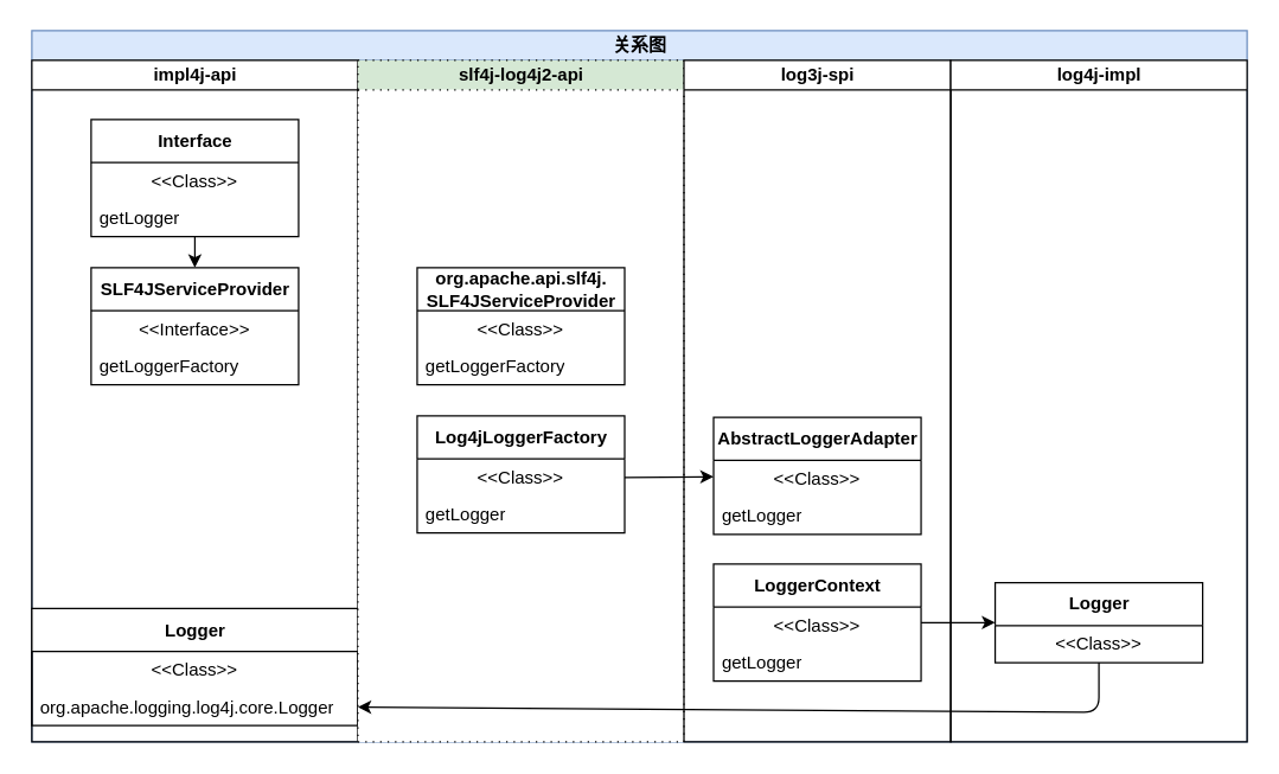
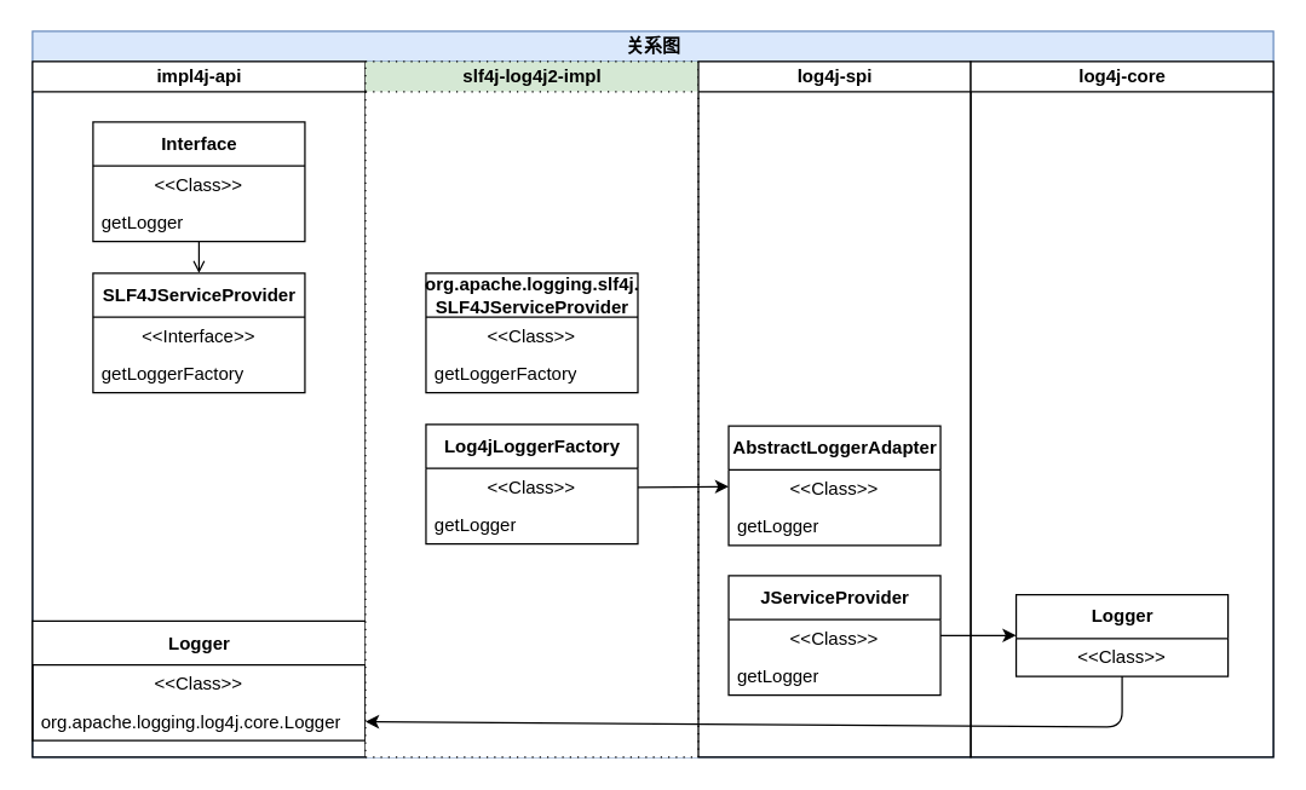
  <mxCell id="0" />
  <mxCell id="1" parent="0" />
  <mxCell id="2" value="关系图" style="swimlane;childLayout=stackLayout;resizeParent=1;resizeParentMax=0;startSize=20;html=1;fillColor=#dae8fc;strokeColor=#6c8ebf;" parent="1" vertex="1"><mxGeometry x="21" y="20" width="820.0" height="480" as="geometry" /></mxCell>
  <mxCell id="3" value="impl4j-api" style="swimlane;startSize=20;html=1;" parent="2" vertex="1"><mxGeometry y="20" width="220.0" height="460" as="geometry" /></mxCell>
- <mxCell id="4" value="" style="edgeStyle=none;html=1;" parent="3" source="5" target="8" edge="1"><mxGeometry relative="1" as="geometry" /></mxCell>
+ <mxCell id="4" value="" style="edgeStyle=none;html=1;endArrow=open;" parent="3" source="5" target="8" edge="1"><mxGeometry relative="1" as="geometry" /></mxCell>
  <mxCell id="5" value="Interface" style="swimlane;fontStyle=1;align=center;verticalAlign=middle;childLayout=stackLayout;horizontal=1;startSize=29;horizontalStack=0;resizeParent=1;resizeParentMax=0;resizeLast=0;collapsible=0;marginBottom=0;html=1;" parent="3" vertex="1"><mxGeometry x="40.0" y="40" width="140" height="79" as="geometry" /></mxCell>
  <mxCell id="6" value="&amp;lt;&amp;lt;Class&amp;gt;&amp;gt;" style="text;html=1;strokeColor=none;fillColor=none;align=center;verticalAlign=middle;spacingLeft=4;spacingRight=4;overflow=hidden;rotatable=0;points=[[0,0.5],[1,0.5]];portConstraint=eastwest;" parent="5" vertex="1"><mxGeometry y="29" width="140" height="25" as="geometry" /></mxCell>
  <mxCell id="7" value="getLogger" style="text;html=1;strokeColor=none;fillColor=none;align=left;verticalAlign=middle;spacingLeft=4;spacingRight=4;overflow=hidden;rotatable=0;points=[[0,0.5],[1,0.5]];portConstraint=eastwest;" parent="5" vertex="1"><mxGeometry y="54" width="140" height="25" as="geometry" /></mxCell>
  <mxCell id="8" value="SLF4JServiceProvider" style="swimlane;fontStyle=1;align=center;verticalAlign=middle;childLayout=stackLayout;horizontal=1;startSize=29;horizontalStack=0;resizeParent=1;resizeParentMax=0;resizeLast=0;collapsible=0;marginBottom=0;html=1;fillColor=rgb(255, 255, 255);" parent="3" vertex="1"><mxGeometry x="40.0" y="140" width="140" height="79" as="geometry" /></mxCell>
  <mxCell id="9" value="&amp;lt;&amp;lt;Interface&amp;gt;&amp;gt;" style="text;html=1;strokeColor=none;fillColor=none;align=center;verticalAlign=middle;spacingLeft=4;spacingRight=4;overflow=hidden;rotatable=0;points=[[0,0.5],[1,0.5]];portConstraint=eastwest;" parent="8" vertex="1"><mxGeometry y="29" width="140" height="25" as="geometry" /></mxCell>
  <mxCell id="10" value="getLoggerFactory" style="text;html=1;strokeColor=none;fillColor=none;align=left;verticalAlign=middle;spacingLeft=4;spacingRight=4;overflow=hidden;rotatable=0;points=[[0,0.5],[1,0.5]];portConstraint=eastwest;" parent="8" vertex="1"><mxGeometry y="54" width="140" height="25" as="geometry" /></mxCell>
  <mxCell id="11" value="Logger" style="swimlane;fontStyle=1;align=center;verticalAlign=middle;childLayout=stackLayout;horizontal=1;startSize=29;horizontalStack=0;resizeParent=1;resizeParentMax=0;resizeLast=0;collapsible=0;marginBottom=0;html=1;fillColor=rgb(255, 255, 255);" parent="3" vertex="1"><mxGeometry x="-4.547e-13" y="370" width="220" height="79" as="geometry" /></mxCell>
  <mxCell id="12" value="&amp;lt;&amp;lt;Class&amp;gt;&amp;gt;" style="text;html=1;strokeColor=none;fillColor=none;align=center;verticalAlign=middle;spacingLeft=4;spacingRight=4;overflow=hidden;rotatable=0;points=[[0,0.5],[1,0.5]];portConstraint=eastwest;" parent="11" vertex="1"><mxGeometry y="29" width="220" height="25" as="geometry" /></mxCell>
  <mxCell id="13" value="org.apache.logging.log4j.core.Logger" style="text;html=1;strokeColor=none;fillColor=none;align=left;verticalAlign=middle;spacingLeft=4;spacingRight=4;overflow=hidden;rotatable=0;points=[[0,0.5],[1,0.5]];portConstraint=eastwest;" parent="11" vertex="1"><mxGeometry y="54" width="220" height="25" as="geometry" /></mxCell>
- <mxCell id="14" value="slf4j-log4j2-api" style="swimlane;startSize=20;html=1;fillColor=#d5e8d4;strokeColor=default;swimlaneFillColor=default;dashed=1;dashPattern=1 4;glass=0;shadow=0;rounded=0;labelBackgroundColor=none;fillStyle=auto;gradientColor=none;" parent="2" vertex="1"><mxGeometry x="220.0" y="20" width="220" height="460" as="geometry" /></mxCell>
- <mxCell id="15" value="org.apache.api.slf4j.&lt;br&gt;SLF4JServiceProvider" style="swimlane;fontStyle=1;align=center;verticalAlign=middle;childLayout=stackLayout;horizontal=1;startSize=29;horizontalStack=0;resizeParent=1;resizeParentMax=0;resizeLast=0;collapsible=0;marginBottom=0;html=1;fillColor=rgb(255, 255, 255);" parent="14" vertex="1"><mxGeometry x="40" y="140" width="140" height="79" as="geometry" /></mxCell>
+ <mxCell id="14" value="slf4j-log4j2-impl" style="swimlane;startSize=20;html=1;fillColor=#d5e8d4;strokeColor=default;swimlaneFillColor=default;dashed=1;dashPattern=1 4;glass=0;shadow=0;rounded=0;labelBackgroundColor=none;fillStyle=auto;gradientColor=none;" parent="2" vertex="1"><mxGeometry x="220.0" y="20" width="220" height="460" as="geometry" /></mxCell>
+ <mxCell id="15" value="org.apache.logging.slf4j.&lt;br&gt;SLF4JServiceProvider" style="swimlane;fontStyle=1;align=center;verticalAlign=middle;childLayout=stackLayout;horizontal=1;startSize=29;horizontalStack=0;resizeParent=1;resizeParentMax=0;resizeLast=0;collapsible=0;marginBottom=0;html=1;fillColor=rgb(255, 255, 255);" parent="14" vertex="1"><mxGeometry x="40" y="140" width="140" height="79" as="geometry" /></mxCell>
  <mxCell id="16" value="&amp;lt;&amp;lt;Class&amp;gt;&amp;gt;" style="text;html=1;strokeColor=none;fillColor=none;align=center;verticalAlign=middle;spacingLeft=4;spacingRight=4;overflow=hidden;rotatable=0;points=[[0,0.5],[1,0.5]];portConstraint=eastwest;" parent="15" vertex="1"><mxGeometry y="29" width="140" height="25" as="geometry" /></mxCell>
  <mxCell id="17" value="getLoggerFactory" style="text;html=1;strokeColor=none;fillColor=none;align=left;verticalAlign=middle;spacingLeft=4;spacingRight=4;overflow=hidden;rotatable=0;points=[[0,0.5],[1,0.5]];portConstraint=eastwest;" parent="15" vertex="1"><mxGeometry y="54" width="140" height="25" as="geometry" /></mxCell>
  <mxCell id="18" value="Log4jLoggerFactory" style="swimlane;fontStyle=1;align=center;verticalAlign=middle;childLayout=stackLayout;horizontal=1;startSize=29;horizontalStack=0;resizeParent=1;resizeParentMax=0;resizeLast=0;collapsible=0;marginBottom=0;html=1;fillColor=rgb(255, 255, 255);" parent="14" vertex="1"><mxGeometry x="40" y="240" width="140" height="79" as="geometry" /></mxCell>
  <mxCell id="19" value="&amp;lt;&amp;lt;Class&amp;gt;&amp;gt;" style="text;html=1;strokeColor=none;fillColor=none;align=center;verticalAlign=middle;spacingLeft=4;spacingRight=4;overflow=hidden;rotatable=0;points=[[0,0.5],[1,0.5]];portConstraint=eastwest;" parent="18" vertex="1"><mxGeometry y="29" width="140" height="25" as="geometry" /></mxCell>
  <mxCell id="20" value="getLogger" style="text;html=1;strokeColor=none;fillColor=none;align=left;verticalAlign=middle;spacingLeft=4;spacingRight=4;overflow=hidden;rotatable=0;points=[[0,0.5],[1,0.5]];portConstraint=eastwest;" parent="18" vertex="1"><mxGeometry y="54" width="140" height="25" as="geometry" /></mxCell>
  <mxCell id="21" value="" style="edgeStyle=none;html=1;exitX=1;exitY=0.5;exitDx=0;exitDy=0;" parent="2" source="19" target="25" edge="1"><mxGeometry relative="1" as="geometry"><mxPoint x="320.0" y="576.5" as="sourcePoint" /></mxGeometry></mxCell>
  <mxCell id="22" value="" style="edgeStyle=none;html=1;" parent="2" source="28" target="32" edge="1"><mxGeometry relative="1" as="geometry" /></mxCell>
  <mxCell id="23" value="" style="edgeStyle=none;html=1;entryX=1;entryY=0.5;entryDx=0;entryDy=0;" parent="2" source="33" target="13" edge="1"><mxGeometry relative="1" as="geometry"><mxPoint x="130" y="670" as="targetPoint" /><Array as="points"><mxPoint x="720" y="460" /></Array></mxGeometry></mxCell>
- <mxCell id="24" value="log3j-spi" style="swimlane;startSize=20;html=1;" parent="2" vertex="1"><mxGeometry x="440.0" y="20" width="180" height="460" as="geometry" /></mxCell>
+ <mxCell id="24" value="log4j-spi" style="swimlane;startSize=20;html=1;" parent="2" vertex="1"><mxGeometry x="440.0" y="20" width="180" height="460" as="geometry" /></mxCell>
  <mxCell id="25" value="AbstractLoggerAdapter" style="swimlane;fontStyle=1;align=center;verticalAlign=middle;childLayout=stackLayout;horizontal=1;startSize=29;horizontalStack=0;resizeParent=1;resizeParentMax=0;resizeLast=0;collapsible=0;marginBottom=0;html=1;fillColor=rgb(255, 255, 255);" parent="24" vertex="1"><mxGeometry x="20" y="241" width="140" height="79" as="geometry" /></mxCell>
  <mxCell id="26" value="&amp;lt;&amp;lt;Class&amp;gt;&amp;gt;" style="text;html=1;strokeColor=none;fillColor=none;align=center;verticalAlign=middle;spacingLeft=4;spacingRight=4;overflow=hidden;rotatable=0;points=[[0,0.5],[1,0.5]];portConstraint=eastwest;" parent="25" vertex="1"><mxGeometry y="29" width="140" height="25" as="geometry" /></mxCell>
  <mxCell id="27" value="getLogger" style="text;html=1;strokeColor=none;fillColor=none;align=left;verticalAlign=middle;spacingLeft=4;spacingRight=4;overflow=hidden;rotatable=0;points=[[0,0.5],[1,0.5]];portConstraint=eastwest;" parent="25" vertex="1"><mxGeometry y="54" width="140" height="25" as="geometry" /></mxCell>
- <mxCell id="28" value="LoggerContext" style="swimlane;fontStyle=1;align=center;verticalAlign=middle;childLayout=stackLayout;horizontal=1;startSize=29;horizontalStack=0;resizeParent=1;resizeParentMax=0;resizeLast=0;collapsible=0;marginBottom=0;html=1;fillColor=rgb(255, 255, 255);" parent="24" vertex="1"><mxGeometry x="20" y="340" width="140" height="79" as="geometry" /></mxCell>
+ <mxCell id="28" value="JServiceProvider" style="swimlane;fontStyle=1;align=center;verticalAlign=middle;childLayout=stackLayout;horizontal=1;startSize=29;horizontalStack=0;resizeParent=1;resizeParentMax=0;resizeLast=0;collapsible=0;marginBottom=0;html=1;fillColor=rgb(255, 255, 255);" parent="24" vertex="1"><mxGeometry x="20" y="340" width="140" height="79" as="geometry" /></mxCell>
  <mxCell id="29" value="&amp;lt;&amp;lt;Class&amp;gt;&amp;gt;" style="text;html=1;strokeColor=none;fillColor=none;align=center;verticalAlign=middle;spacingLeft=4;spacingRight=4;overflow=hidden;rotatable=0;points=[[0,0.5],[1,0.5]];portConstraint=eastwest;" parent="28" vertex="1"><mxGeometry y="29" width="140" height="25" as="geometry" /></mxCell>
  <mxCell id="30" value="getLogger" style="text;html=1;strokeColor=none;fillColor=none;align=left;verticalAlign=middle;spacingLeft=4;spacingRight=4;overflow=hidden;rotatable=0;points=[[0,0.5],[1,0.5]];portConstraint=eastwest;" parent="28" vertex="1"><mxGeometry y="54" width="140" height="25" as="geometry" /></mxCell>
- <mxCell id="31" value="log4j-impl" style="swimlane;startSize=20;html=1;" parent="2" vertex="1"><mxGeometry x="620.0" y="20" width="200" height="460" as="geometry" /></mxCell>
+ <mxCell id="31" value="log4j-core" style="swimlane;startSize=20;html=1;" parent="2" vertex="1"><mxGeometry x="620.0" y="20" width="200" height="460" as="geometry" /></mxCell>
  <mxCell id="32" value="Logger" style="swimlane;fontStyle=1;align=center;verticalAlign=middle;childLayout=stackLayout;horizontal=1;startSize=29;horizontalStack=0;resizeParent=1;resizeParentMax=0;resizeLast=0;collapsible=0;marginBottom=0;html=1;fillColor=rgb(255, 255, 255);" parent="31" vertex="1"><mxGeometry x="30" y="352.5" width="140" height="54" as="geometry" /></mxCell>
  <mxCell id="33" value="&amp;lt;&amp;lt;Class&amp;gt;&amp;gt;" style="text;html=1;strokeColor=none;fillColor=none;align=center;verticalAlign=middle;spacingLeft=4;spacingRight=4;overflow=hidden;rotatable=0;points=[[0,0.5],[1,0.5]];portConstraint=eastwest;" parent="32" vertex="1"><mxGeometry y="29" width="140" height="25" as="geometry" /></mxCell>
